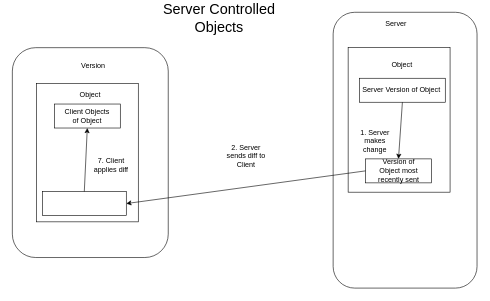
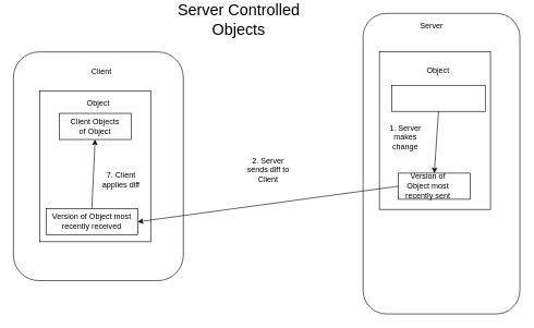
  <mxCell id="0" />
  <mxCell id="1" parent="0" />
  <mxCell id="2" value="" style="rounded=1;whiteSpace=wrap;html=1;" vertex="1" parent="1"><mxGeometry x="555" y="20" width="240" height="460" as="geometry" /></mxCell>
  <mxCell id="3" value="Server" style="text;html=1;strokeColor=none;fillColor=none;align=center;verticalAlign=middle;whiteSpace=wrap;rounded=0;" vertex="1" parent="1"><mxGeometry x="640" y="30" width="40" height="20" as="geometry" /></mxCell>
  <mxCell id="4" style="edgeStyle=orthogonalEdgeStyle;rounded=0;orthogonalLoop=1;jettySize=auto;html=1;exitX=0.5;exitY=1;exitDx=0;exitDy=0;" edge="1" parent="1"><mxGeometry relative="1" as="geometry"><mxPoint x="125" y="218.5" as="sourcePoint" /><mxPoint x="125" y="218.5" as="targetPoint" /></mxGeometry></mxCell>
  <mxCell id="5" value="" style="rounded=1;whiteSpace=wrap;html=1;" vertex="1" parent="1"><mxGeometry x="20" y="79" width="260" height="350" as="geometry" /></mxCell>
- <mxCell id="6" value="Version" style="text;html=1;strokeColor=none;fillColor=none;align=center;verticalAlign=middle;whiteSpace=wrap;rounded=0;" vertex="1" parent="1"><mxGeometry x="85" y="99" width="140" height="20" as="geometry" /></mxCell>
+ <mxCell id="6" value="Client" style="text;html=1;strokeColor=none;fillColor=none;align=center;verticalAlign=middle;whiteSpace=wrap;rounded=0;" vertex="1" parent="1"><mxGeometry x="85" y="99" width="140" height="20" as="geometry" /></mxCell>
  <mxCell id="7" value="Client Objects of Object" style="text;html=1;strokeColor=none;fillColor=none;align=center;verticalAlign=middle;whiteSpace=wrap;rounded=0;" vertex="1" parent="1"><mxGeometry x="105" y="183" width="80" height="20" as="geometry" /></mxCell>
+ <mxCell id="8" value="Version of Object most recently received" style="text;html=1;strokeColor=none;fillColor=none;align=center;verticalAlign=middle;whiteSpace=wrap;rounded=0;" vertex="1" parent="1"><mxGeometry x="75" y="329" width="130" height="20" as="geometry" /></mxCell>
  <mxCell id="9" style="edgeStyle=orthogonalEdgeStyle;rounded=0;orthogonalLoop=1;jettySize=auto;html=1;exitX=0.5;exitY=1;exitDx=0;exitDy=0;" edge="1" parent="1"><mxGeometry relative="1" as="geometry"><mxPoint x="150" y="298" as="sourcePoint" /><mxPoint x="150" y="298" as="targetPoint" /></mxGeometry></mxCell>
  <mxCell id="10" value="" style="rounded=0;whiteSpace=wrap;html=1;fillColor=none;" vertex="1" parent="1"><mxGeometry x="60" y="138.5" width="170" height="231" as="geometry" /></mxCell>
  <mxCell id="11" value="" style="rounded=0;whiteSpace=wrap;html=1;fillColor=none;" vertex="1" parent="1"><mxGeometry x="90" y="173" width="110" height="40" as="geometry" /></mxCell>
  <mxCell id="12" value="" style="rounded=0;whiteSpace=wrap;html=1;fillColor=none;" vertex="1" parent="1"><mxGeometry x="70" y="319" width="140" height="40" as="geometry" /></mxCell>
  <mxCell id="13" value="Object" style="text;html=1;strokeColor=none;fillColor=none;align=center;verticalAlign=middle;whiteSpace=wrap;rounded=0;" vertex="1" parent="1"><mxGeometry x="130" y="148" width="40" height="20" as="geometry" /></mxCell>
  <mxCell id="14" value="" style="rounded=0;whiteSpace=wrap;html=1;fillColor=none;" vertex="1" parent="1"><mxGeometry x="580" y="79" width="170" height="241" as="geometry" /></mxCell>
  <mxCell id="15" value="" style="rounded=0;whiteSpace=wrap;html=1;fillColor=none;" vertex="1" parent="1"><mxGeometry x="609" y="264.5" width="110" height="40" as="geometry" /></mxCell>
  <mxCell id="16" value="" style="rounded=0;whiteSpace=wrap;html=1;fillColor=none;" vertex="1" parent="1"><mxGeometry x="599" y="130" width="143" height="40" as="geometry" /></mxCell>
  <mxCell id="17" value="Object" style="text;html=1;strokeColor=none;fillColor=none;align=center;verticalAlign=middle;whiteSpace=wrap;rounded=0;" vertex="1" parent="1"><mxGeometry x="650" y="96.5" width="40" height="20" as="geometry" /></mxCell>
- <mxCell id="18" value="Version of Object most recently sent" style="text;html=1;strokeColor=none;fillColor=none;align=center;verticalAlign=middle;whiteSpace=wrap;rounded=0;" vertex="1" parent="1"><mxGeometry x="621.5" y="273.5" width="85" height="20" as="geometry" /></mxCell>
- <mxCell id="19" value="Server Version of Object" style="text;html=1;strokeColor=none;fillColor=none;align=center;verticalAlign=middle;whiteSpace=wrap;rounded=0;" vertex="1" parent="1"><mxGeometry x="598.5" y="140" width="140" height="20" as="geometry" /></mxCell>
+ <mxCell id="18" value="Version of Object most recently sent" style="text;html=1;strokeColor=none;fillColor=none;align=center;verticalAlign=middle;whiteSpace=wrap;rounded=0;" vertex="1" parent="1"><mxGeometry x="611.5" y="273.5" width="85" height="20" as="geometry" /></mxCell>
  <mxCell id="20" value="" style="endArrow=classic;html=1;entryX=0.5;entryY=0;entryDx=0;entryDy=0;exitX=0.5;exitY=1;exitDx=0;exitDy=0;" edge="1" parent="1" source="16" target="15"><mxGeometry width="50" height="50" relative="1" as="geometry"><mxPoint x="435" y="240" as="sourcePoint" /><mxPoint x="485" y="190" as="targetPoint" /></mxGeometry></mxCell>
  <mxCell id="21" value="" style="endArrow=classic;html=1;exitX=0;exitY=0.5;exitDx=0;exitDy=0;entryX=1;entryY=0.5;entryDx=0;entryDy=0;" edge="1" parent="1" source="15" target="12"><mxGeometry width="50" height="50" relative="1" as="geometry"><mxPoint x="-5" y="650" as="sourcePoint" /><mxPoint x="325" y="500" as="targetPoint" /></mxGeometry></mxCell>
  <mxCell id="22" value="" style="endArrow=classic;html=1;entryX=0.5;entryY=1;entryDx=0;entryDy=0;exitX=0.5;exitY=0;exitDx=0;exitDy=0;" edge="1" parent="1" source="12" target="11"><mxGeometry width="50" height="50" relative="1" as="geometry"><mxPoint x="5" y="499" as="sourcePoint" /><mxPoint x="55" y="449" as="targetPoint" /></mxGeometry></mxCell>
  <mxCell id="23" value="&lt;font style=&quot;font-size: 24px&quot;&gt;Server Controlled Objects&lt;/font&gt;" style="text;html=1;strokeColor=none;fillColor=none;align=center;verticalAlign=middle;whiteSpace=wrap;rounded=0;" vertex="1" parent="1"><mxGeometry x="260" y="20" width="210" height="20" as="geometry" /></mxCell>
- <mxCell id="24" value="1. Server makes change" style="text;html=1;strokeColor=none;fillColor=none;align=center;verticalAlign=middle;whiteSpace=wrap;rounded=0;" vertex="1" parent="1"><mxGeometry x="590" y="224.5" width="70" height="20" as="geometry" /></mxCell>
+ <mxCell id="24" value="1. Server makes change" style="text;html=1;strokeColor=none;fillColor=none;align=center;verticalAlign=middle;whiteSpace=wrap;rounded=0;" vertex="1" parent="1"><mxGeometry x="585" y="199.5" width="70" height="20" as="geometry" /></mxCell>
  <mxCell id="25" value="2. Server sends diff to Client" style="text;html=1;strokeColor=none;fillColor=none;align=center;verticalAlign=middle;whiteSpace=wrap;rounded=0;" vertex="1" parent="1"><mxGeometry x="375" y="249.5" width="70" height="20" as="geometry" /></mxCell>
  <mxCell id="26" value="7. Client applies diff" style="text;html=1;strokeColor=none;fillColor=none;align=center;verticalAlign=middle;whiteSpace=wrap;rounded=0;" vertex="1" parent="1"><mxGeometry x="150" y="264.5" width="70" height="20" as="geometry" /></mxCell>
